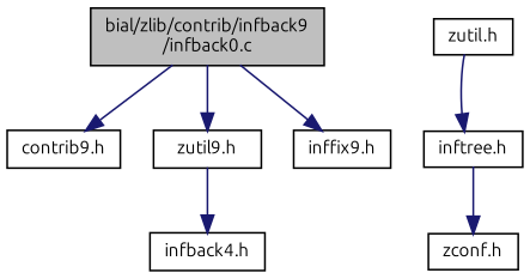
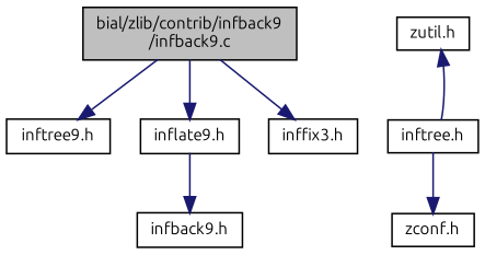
  digraph {
    fontname=Ubuntu
    node [color=black fillcolor=white fontname=Ubuntu fontsize=10 shape=record style=filled]
    edge [color=midnightblue fontname=Ubuntu fontsize=10 labelfontname=Helvetica labelfontsize=10 style=solid]
-   n1 [fillcolor=grey75 fontcolor=black height=0.2 label="bial/zlib/contrib/infback9\l/infback0.c" width=0.4]
-   n2 [height=0.2 label="contrib9.h" width=0.4]
-   n3 [height=0.2 label="zutil9.h" width=0.4]
-   n4 [height=0.2 label="inffix9.h" width=0.4]
+   n1 [fillcolor=grey75 fontcolor=black height=0.2 label="bial/zlib/contrib/infback9\l/infback9.c" width=0.4]
+   n2 [height=0.2 label="inftree9.h" width=0.4]
+   n3 [height=0.2 label="inflate9.h" width=0.4]
+   n4 [height=0.2 label="inffix3.h" width=0.4]
    n5 [height=0.2 label="zutil.h" width=0.4]
    n6 [height=0.2 label="inftree.h" width=0.4]
-   n7 [height=0.2 label="infback4.h" width=0.4]
+   n7 [height=0.2 label="infback9.h" width=0.4]
    n8 [height=0.2 label="zconf.h" width=0.4]
    n1 -> n2
    n1 -> n3
    n1 -> n4
    n3 -> n7
-   n5 -> n6
+   n6 -> n5
    n6 -> n8
  }
